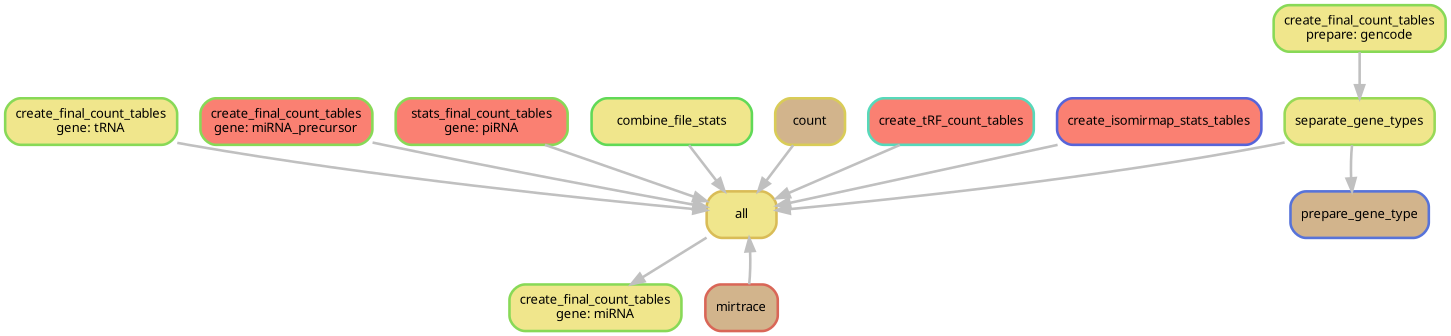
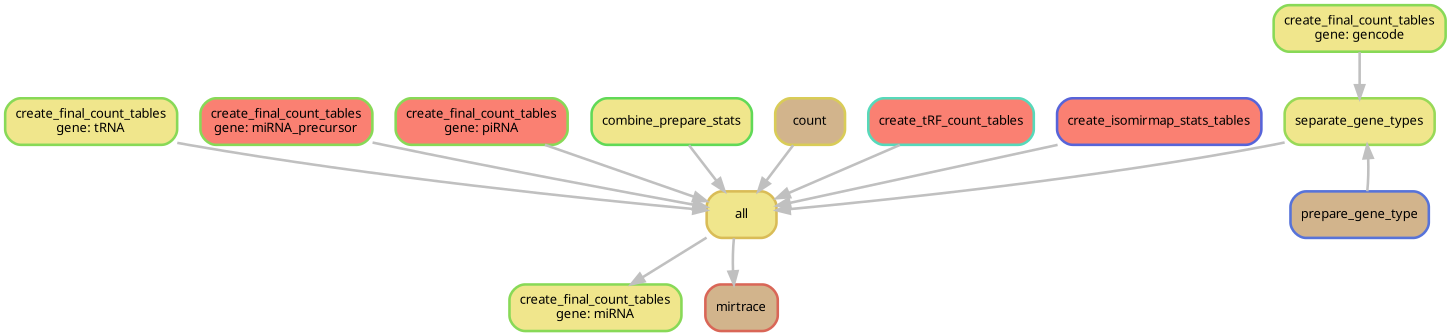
  digraph {
    bgcolor=white
    node [color="0.27 0.6 0.85" fillcolor=khaki fontname=sans fontsize=10 penwidth=2 shape=box style="rounded,filled"]
    edge [color=grey penwidth=2]
    n1 [color="0.13 0.6 0.85" label=all]
    n2 [label="create_final_count_tables\ngene: miRNA"]
    n3 [label="create_final_count_tables\ngene: tRNA"]
    n4 [fillcolor=salmon label="create_final_count_tables\ngene: miRNA_precursor"]
-   n5 [fillcolor=salmon label="stats_final_count_tables\ngene: piRNA"]
+   n5 [fillcolor=salmon label="create_final_count_tables\ngene: piRNA"]
    n6 [color="0.25 0.6 0.85" label=separate_gene_types]
-   n7 [label="create_final_count_tables\nprepare: gencode"]
+   n7 [label="create_final_count_tables\ngene: gencode"]
    n8 [color="0.63 0.6 0.85" fillcolor=tan label=prepare_gene_type]
-   n9 [color="0.32 0.6 0.85" label=combine_file_stats]
+   n9 [color="0.32 0.6 0.85" label=combine_prepare_stats]
    n10 [color="0.15 0.6 0.85" fillcolor=tan label=count]
    n11 [color="0.46 0.6 0.85" fillcolor=salmon label=create_tRF_count_tables]
    n12 [color="0.02 0.6 0.85" fillcolor=tan label=mirtrace]
    n13 [color="0.65 0.6 0.85" fillcolor=salmon label=create_isomirmap_stats_tables]
    n1 -> n2
    n3 -> n1
    n4 -> n1
    n5 -> n1
    n6 -> n1
    n7 -> n6
-   n6 -> n8
+   n8 -> n6
    n9 -> n1
    n10 -> n1
    n11 -> n1
-   n12 -> n1
+   n1 -> n12
    n13 -> n1
  }
